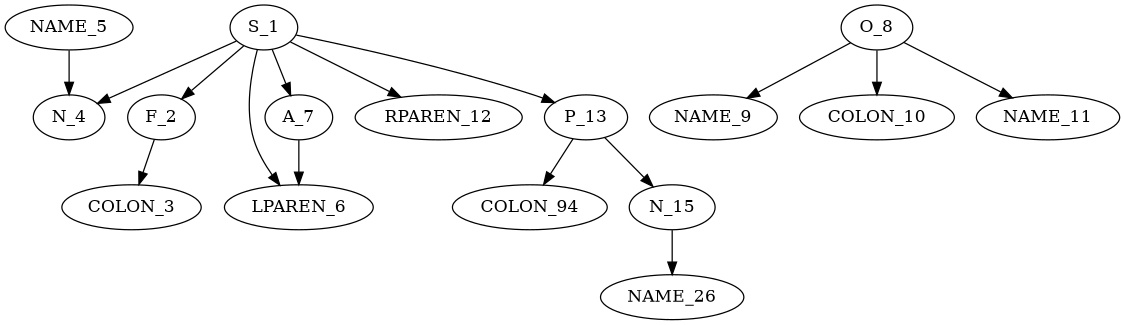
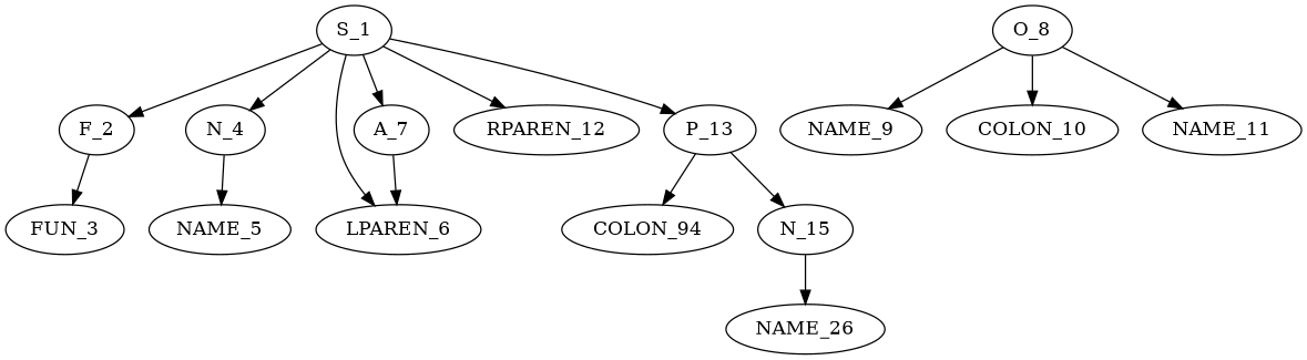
  digraph {
    S_1
    F_2
    N_4
    LPAREN_6
    A_7
    RPAREN_12
    P_13
-   FUN_3 [label=COLON_3]
+   FUN_3
    NAME_5
    n10 [label=COLON_94]
    N_15
    O_8
    NAME_9
    COLON_10
    NAME_11
    n16 [label=NAME_26]
    S_1 -> F_2
    S_1 -> N_4
    S_1 -> LPAREN_6
    S_1 -> A_7
    S_1 -> RPAREN_12
    S_1 -> P_13
    F_2 -> FUN_3
-   NAME_5 -> N_4
+   N_4 -> NAME_5
    A_7 -> LPAREN_6
    P_13 -> n10
    P_13 -> N_15
    N_15 -> n16
    O_8 -> NAME_9
    O_8 -> COLON_10
    O_8 -> NAME_11
  }
